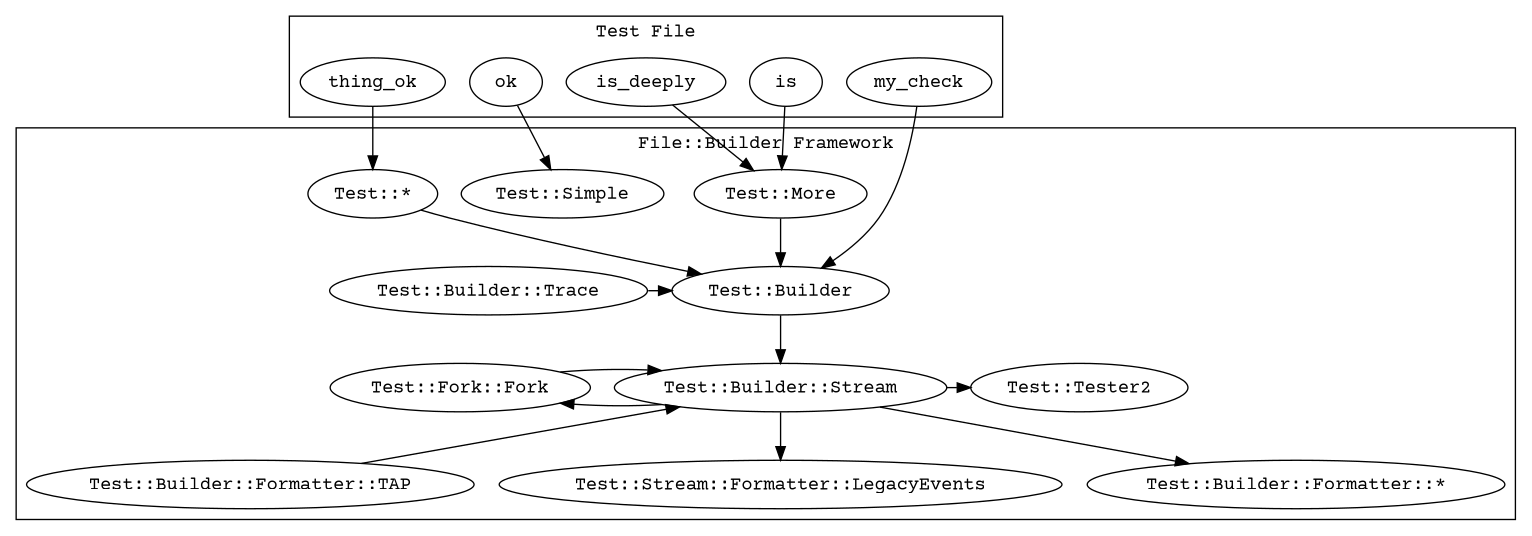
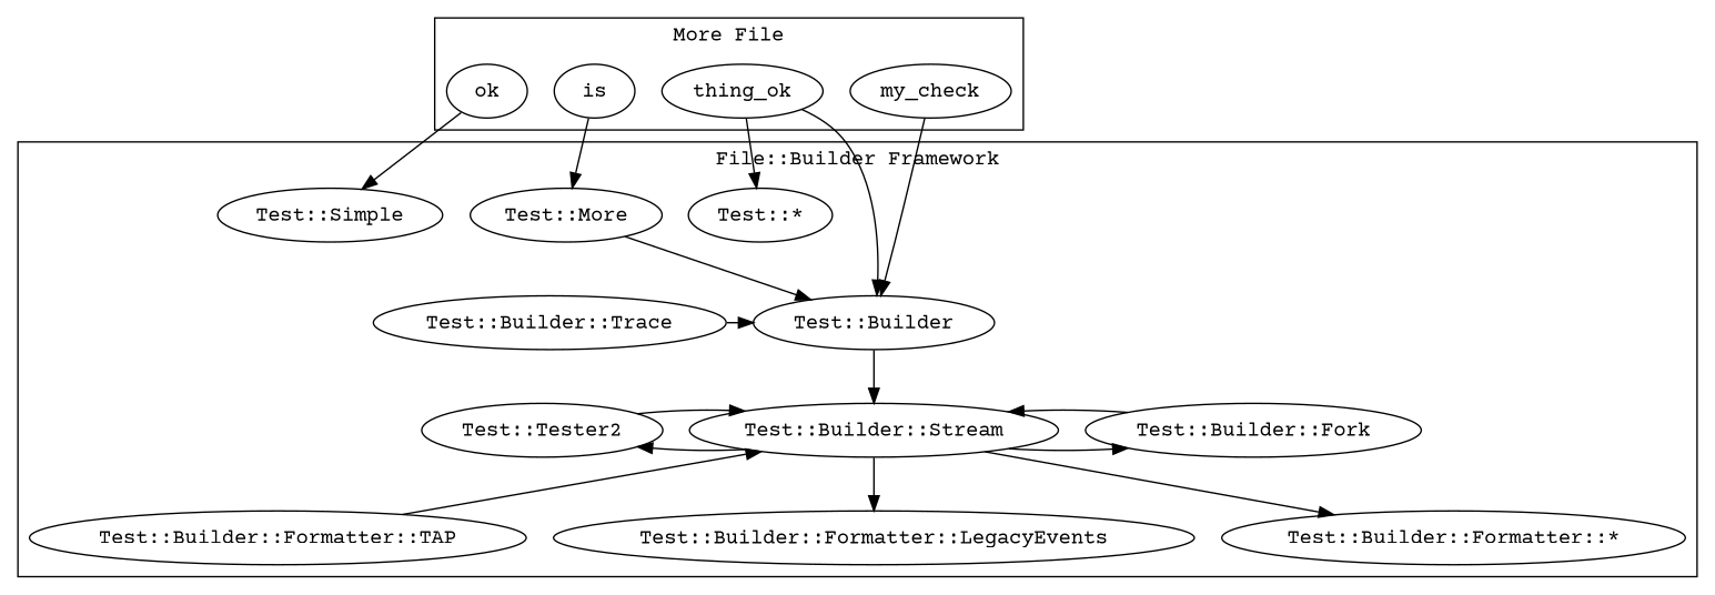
  digraph {
    fontname="Courier Prime"
    node [fontname="Courier Prime"]
    edge [fontname="Courier Prime"]
    n1 [label="Test::More"]
    n2 [label="Test::Simple"]
    n3 [label="Test::*"]
    n4 [label="Test::Builder::Formatter::TAP"]
-   n5 [label="Test::Stream::Formatter::LegacyEvents"]
+   n5 [label="Test::Builder::Formatter::LegacyEvents"]
    n6 [label="Test::Builder::Formatter::*"]
    n7 [label="Test::Builder::Stream"]
-   n8 [label="Test::Fork::Fork"]
+   n8 [label="Test::Builder::Fork"]
    n9 [label="Test::Tester2"]
    n10 [label="Test::Builder"]
    n11 [label="Test::Builder::Trace"]
    ok
    is
-   is_deeply
    thing_ok
    my_check
    subgraph cluster_1 {
      label="File::Builder Framework"
      subgraph sub_2 {
        label="Test::Builder Framework"
        rank=same
        n1
        n2
        n3
      }
      subgraph sub_3 {
        label="Test::Builder Framework"
        rank=same
        n4
        n5
        n6
      }
      subgraph sub_4 {
        label="Test::Builder Framework"
        rank=same
        n7
        n8
        n9
      }
      subgraph sub_5 {
        label="Test::Builder Framework"
        rank=same
        n10
        n11
      }
    }
    subgraph cluster_6 {
-     label="Test File"
+     label="More File"
      thing_ok
      my_check
      subgraph sub_7 {
        label="Test File"
        rank=same
        ok
        is
-       is_deeply
      }
    }
    n1 -> n10
-   n3 -> n10
+   thing_ok -> n10
    n4 -> n7
    n7 -> n5
    n7 -> n6
    n7 -> n8
    n7 -> n9
    n8 -> n7
+   n9 -> n7
    n10 -> n7
    n11 -> n10
    ok -> n2
    is -> n1
-   is_deeply -> n1
    thing_ok -> n3
    my_check -> n10
  }
